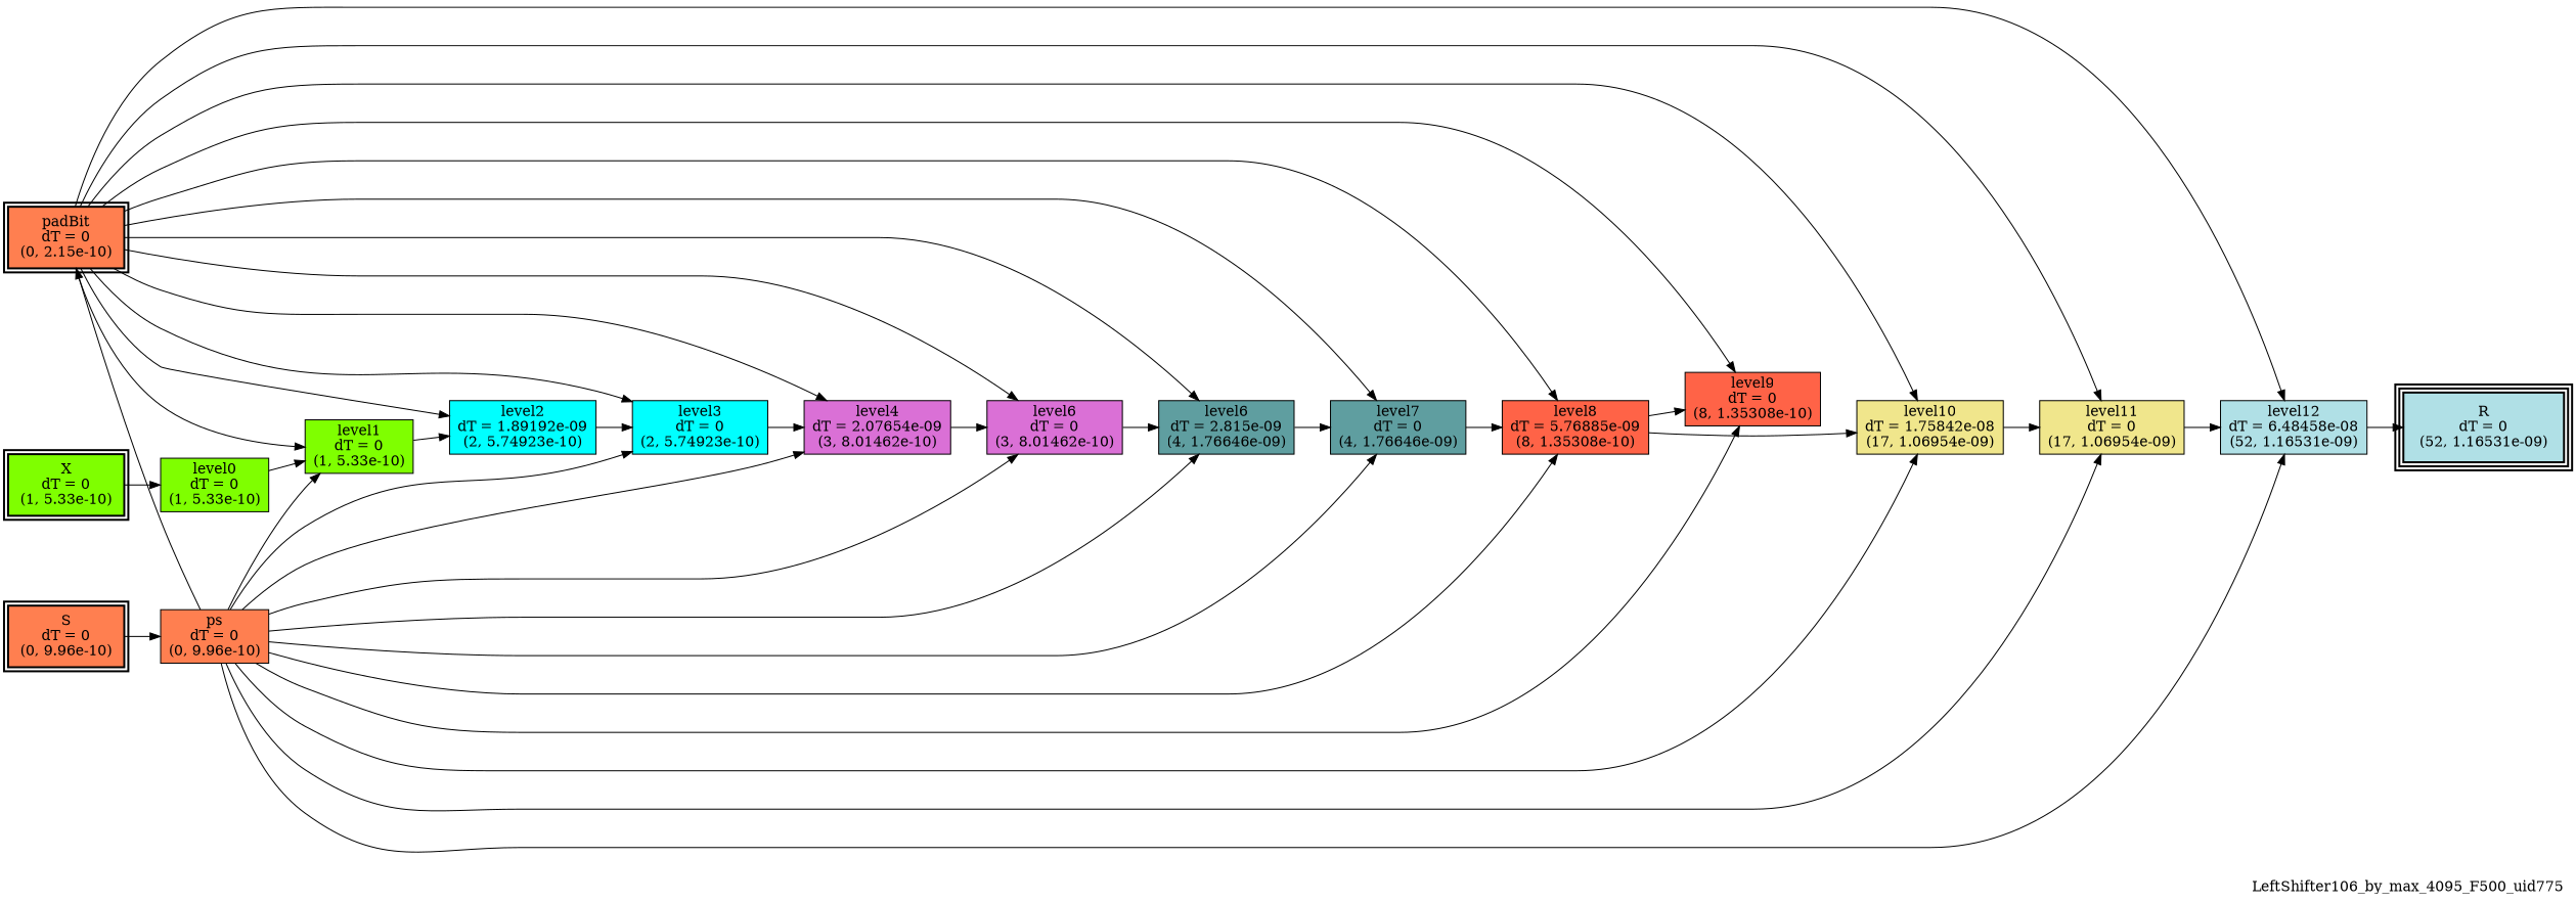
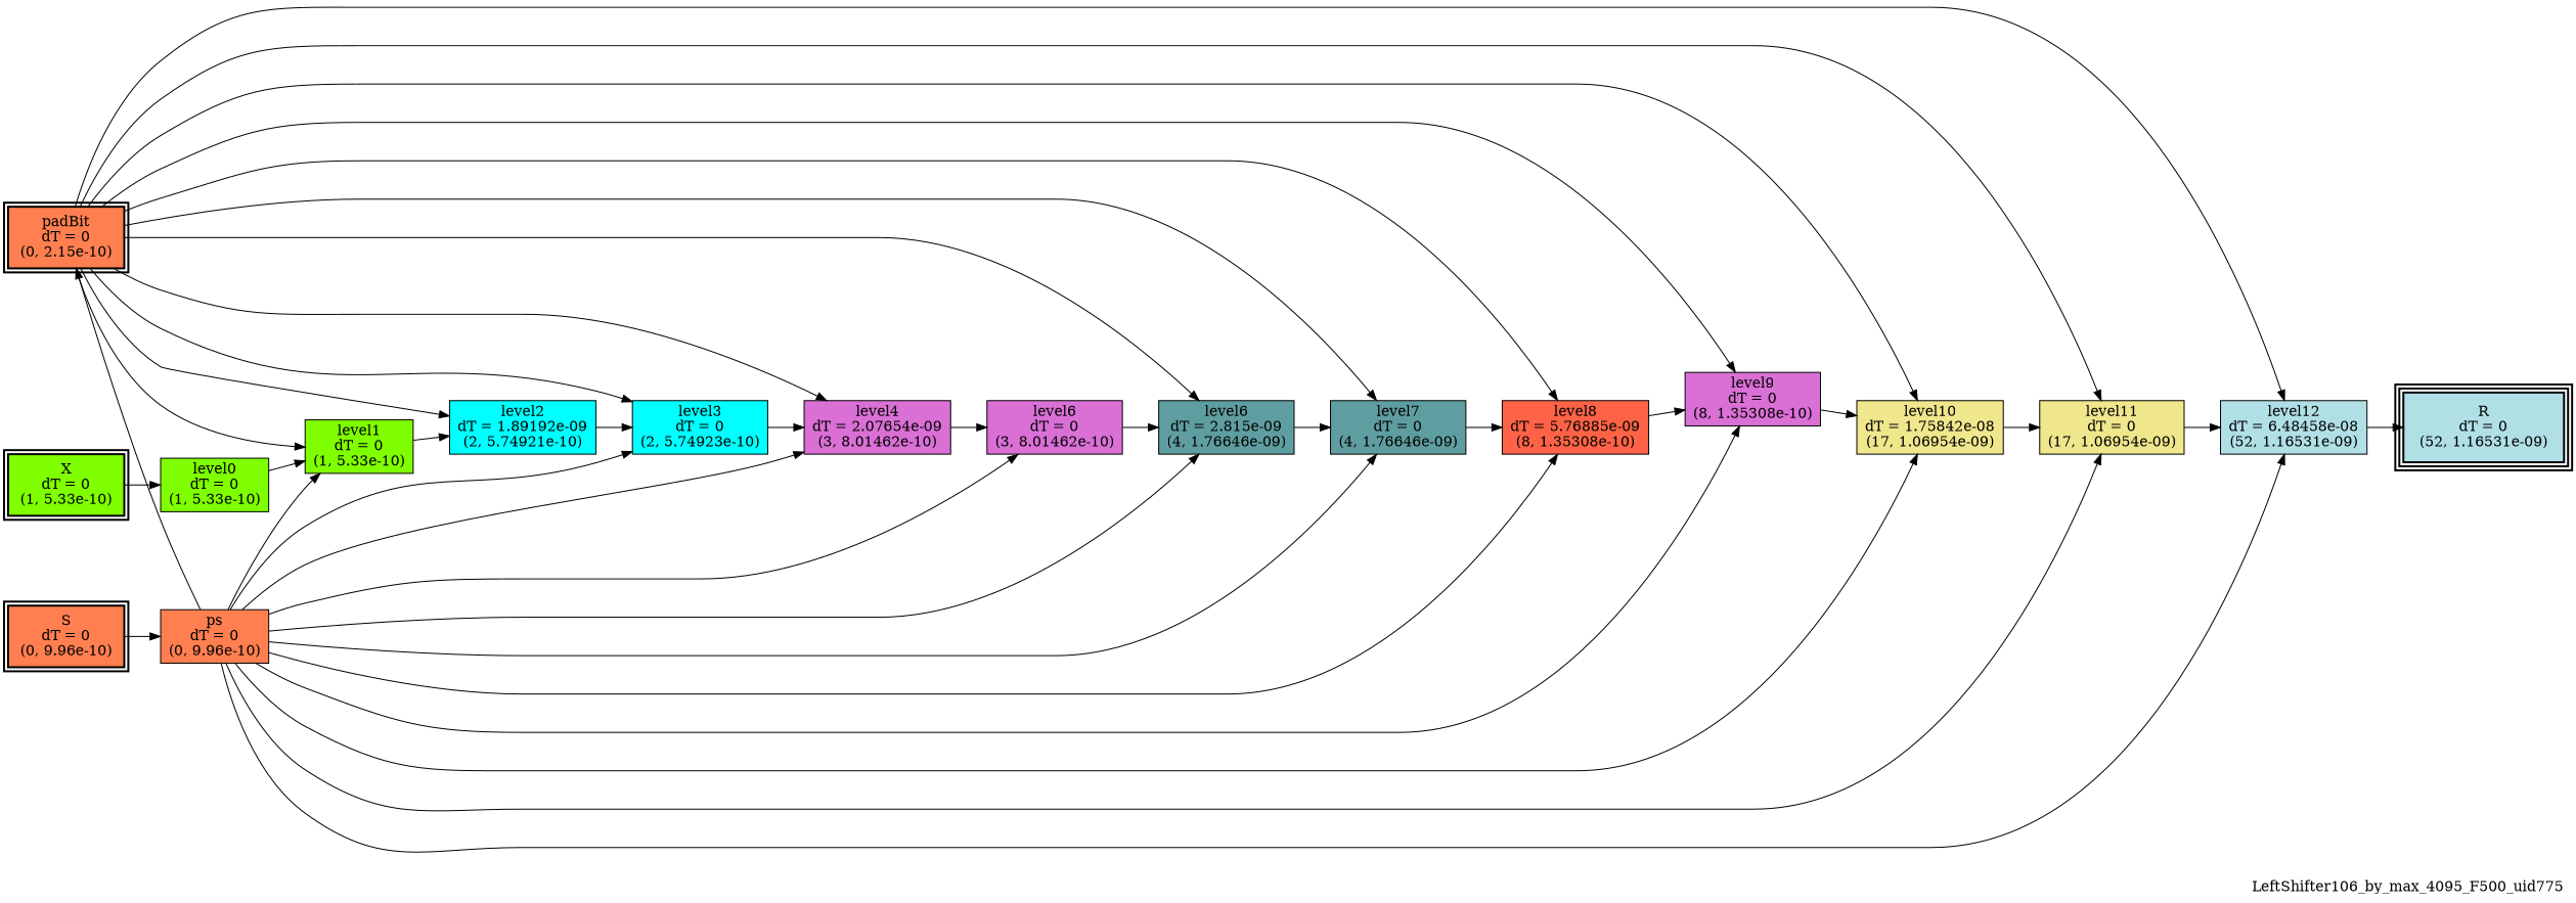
  digraph {
    label=LeftShifter106_by_max_4095_F500_uid775
    labeljust=right
    labelloc=bottom
    nodesep=0.25
    rankdir=LR
    ranksep=0.5
    node [color=black fillcolor=chartreuse peripheries=1 shape=box style=filled]
    edge [arrowhead=normal arrowsize=1.0 arrowtail=normal color=black dir=forward]
    n1 [label="X\ndT = 0\n(1, 5.33e-10)" peripheries=2 style="bold, filled"]
    n2 [fillcolor=coral label="S\ndT = 0\n(0, 9.96e-10)" peripheries=2 style="bold, filled"]
    n3 [fillcolor=coral label="padBit\ndT = 0\n(0, 2.15e-10)" peripheries=2 style="bold, filled"]
    n4 [fillcolor=powderblue label="R\ndT = 0\n(52, 1.16531e-09)" peripheries=3 style="bold, filled"]
    n5 [label="level0\ndT = 0\n(1, 5.33e-10)"]
    n6 [fillcolor=coral label="ps\ndT = 0\n(0, 9.96e-10)"]
    n7 [label="level1\ndT = 0\n(1, 5.33e-10)"]
-   n8 [fillcolor=cyan label="level2\ndT = 1.89192e-09\n(2, 5.74923e-10)"]
+   n8 [fillcolor=cyan label="level2\ndT = 1.89192e-09\n(2, 5.74921e-10)"]
    n9 [fillcolor=cyan label="level3\ndT = 0\n(2, 5.74923e-10)"]
    n10 [fillcolor=orchid label="level4\ndT = 2.07654e-09\n(3, 8.01462e-10)"]
    n11 [fillcolor=orchid label="level6\ndT = 0\n(3, 8.01462e-10)"]
    n12 [fillcolor=cadetblue label="level6\ndT = 2.815e-09\n(4, 1.76646e-09)"]
    n13 [fillcolor=cadetblue label="level7\ndT = 0\n(4, 1.76646e-09)"]
    n14 [fillcolor=tomato label="level8\ndT = 5.76885e-09\n(8, 1.35308e-10)"]
-   n15 [fillcolor=tomato label="level9\ndT = 0\n(8, 1.35308e-10)"]
+   n15 [fillcolor=orchid label="level9\ndT = 0\n(8, 1.35308e-10)"]
    n16 [fillcolor=khaki label="level10\ndT = 1.75842e-08\n(17, 1.06954e-09)"]
    n17 [fillcolor=khaki label="level11\ndT = 0\n(17, 1.06954e-09)"]
    n18 [fillcolor=powderblue label="level12\ndT = 6.48458e-08\n(52, 1.16531e-09)"]
    subgraph sub_1 {
      rank=same
      n1
      n2
      n3
    }
    subgraph sub_2 {
      rank=same
      n4
    }
    n1 -> n5
    n2 -> n6
    n3 -> n7
    n3 -> n8
    n3 -> n9
    n3 -> n10
-   n3 -> n11
    n3 -> n12
    n3 -> n13
    n3 -> n14
    n3 -> n15
    n3 -> n16
    n3 -> n17
    n3 -> n18
    n5 -> n7
    n6 -> n3
    n6 -> n7
    n6 -> n9
    n6 -> n10
    n6 -> n11
    n6 -> n12
    n6 -> n13
    n6 -> n14
    n6 -> n15
    n6 -> n16
    n6 -> n17
    n6 -> n18
    n7 -> n8
    n8 -> n9
    n9 -> n10
    n10 -> n11
    n11 -> n12
    n12 -> n13
    n13 -> n14
    n14 -> n15
-   n14 -> n16
+   n15 -> n16
    n16 -> n17
    n17 -> n18
    n18 -> n4
  }
